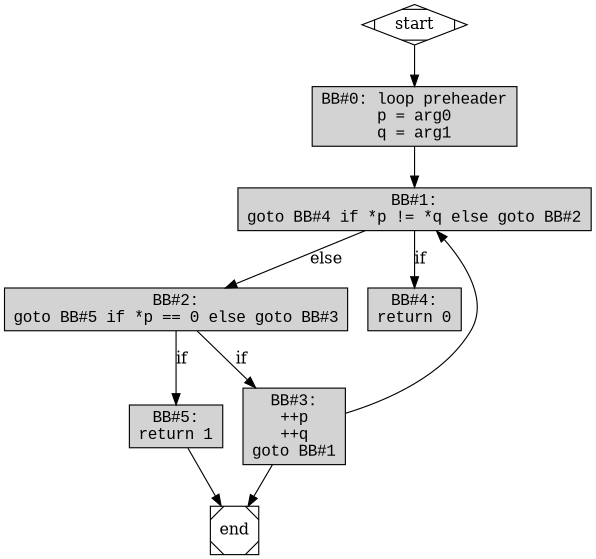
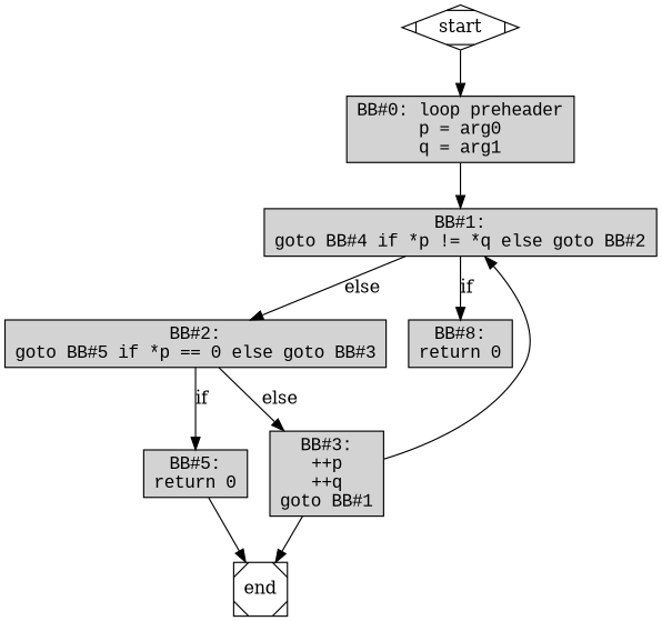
  digraph {
    node [fontname="Courier New" shape=rect style=filled]
    n1 [label="BB#0: loop preheader\np = arg0\nq = arg1"]
    n2 [label="BB#1:\ngoto BB#4 if *p != *q else goto BB#2"]
    n3 [label="BB#2:\ngoto BB#5 if *p == 0 else goto BB#3"]
    n4 [label="BB#3:\n++p\n++q\ngoto BB#1"]
-   n5 [label="BB#4:\nreturn 0"]
-   n6 [label="BB#5:\nreturn 1"]
+   n5 [label="BB#8:\nreturn 0"]
+   n6 [label="BB#5:\nreturn 0"]
    end [shape=Msquare fontname="" style=""]
    start [shape=Mdiamond fontname="" style=""]
    subgraph sub_1 {
      n1
      n2
      n3
      n4
      n5
      n6
    }
    n1 -> n2
    n2 -> n3 [label=else]
    n2 -> n5 [label=if]
-   n3 -> n4 [label=if]
+   n3 -> n4 [label=else]
    n3 -> n6 [label=if]
    n4 -> n2
    n4 -> end
    n6 -> end
    start -> n1
  }
